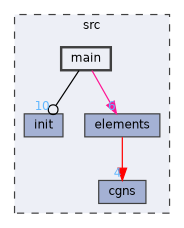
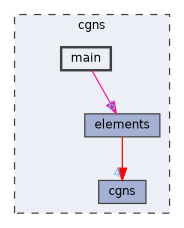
  digraph {
    compound=true
    node [color=grey25 fillcolor="#a4b1d4" fontname=Helvetica fontsize=10 shape=box style=filled]
    edge [arrowhead=normal fontcolor=steelblue1 fontname=Helvetica fontsize=10 labeldistance=1.5 labelfontname=Helvetica labelfontsize=10]
-   n1 [height=0.2 label=init width=0.4]
    n2 [height=0.2 label=cgns width=0.4]
    n3 [height=0.2 label=elements width=0.4]
    n4 [fillcolor="#edeff6" height=0.2 label=main style="filled,bold" width=0.4]
    subgraph cluster_1 {
      bgcolor="#edeff6"
      fontname=Helvetica
      fontsize=10
-     label=src
+     label=cgns
      pencolor=grey25
      style="filled,dashed"
-     n1
      n2
      n3
      n4
    }
    n3 -> n2 [color=red headlabel=4]
-   n4 -> n1 [arrowhead=odot color=black headlabel=10]
    n4 -> n3 [color=deeppink headlabel=6]
  }
